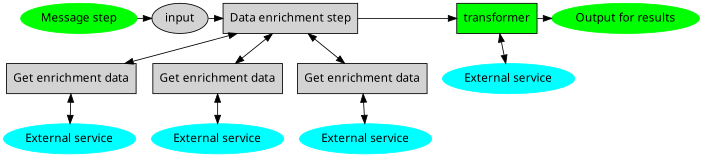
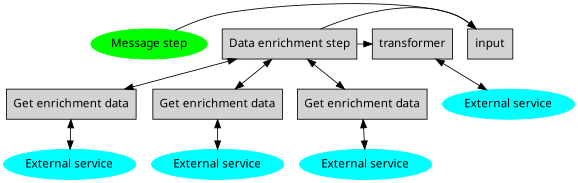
  digraph {
    autosize=false
    concentrate=true
    fontname="Noto Sans"
    rankdir=TB
    node [fontname="Noto Sans" shape=ellipse style=filled]
    edge [fontname="Noto Sans"]
    n1 [color=green label="Message step"]
-   input
+   input [shape=box]
    n3 [label="Data enrichment step" shape=box]
-   transformer [shape=box fillcolor=green]
-   n5 [color=green label="Output for results"]
+   transformer [shape=box]
    n6 [label="Get enrichment data" shape=box]
    n7 [label="Get enrichment data" shape=box]
    n8 [label="Get enrichment data" shape=box]
    n9 [color=cyan label="External service"]
    n10 [color=cyan label="External service"]
    n11 [color=cyan label="External service"]
    n12 [color=cyan label="External service"]
    subgraph sub_1 {
      rank=same
      n1
      input
      n3
      transformer
-     n5
    }
    n1 -> input
-   input -> n3
+   n3 -> input
    n3 -> transformer
    n3 -> n6
    n3 -> n7
    n3 -> n8
-   transformer -> n5
    transformer -> n9
    n6 -> n3
    n6 -> n10
    n7 -> n3
    n7 -> n11
    n8 -> n3
    n8 -> n12
    n9 -> transformer
    n10 -> n6
    n11 -> n7
    n12 -> n8
  }
